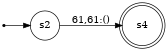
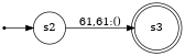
  digraph {
    rankdir=LR
    fontname="DejaVu Serif"
    node [fontname="DejaVu Serif"]
    edge [fontname="DejaVu Serif"]
    init [shape=point]
    s2 [shape=circle]
-   s3 [shape=doublecircle label=s4]
+   s3 [shape=doublecircle]
    init -> s2
    s2 -> s3 [label="61,61:()"]
  }
